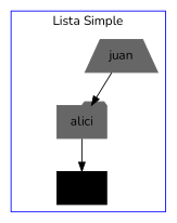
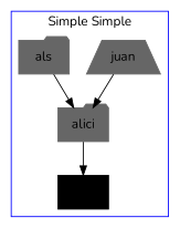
  digraph {
    fontname=Nunito
    node [color=gray40 fontname=Nunito shape=folder style=filled]
    edge [fontname=Nunito]
    juan [shape=trapezium]
+   als
    alici
    0 [color=black shape=box]
    subgraph cluster_1 {
      color=blue
-     label=" Lista Simple "
+     label=" Simple Simple "
      juan
+     als
      alici
      0
    }
    juan -> alici
+   als -> alici
    alici -> 0
  }
